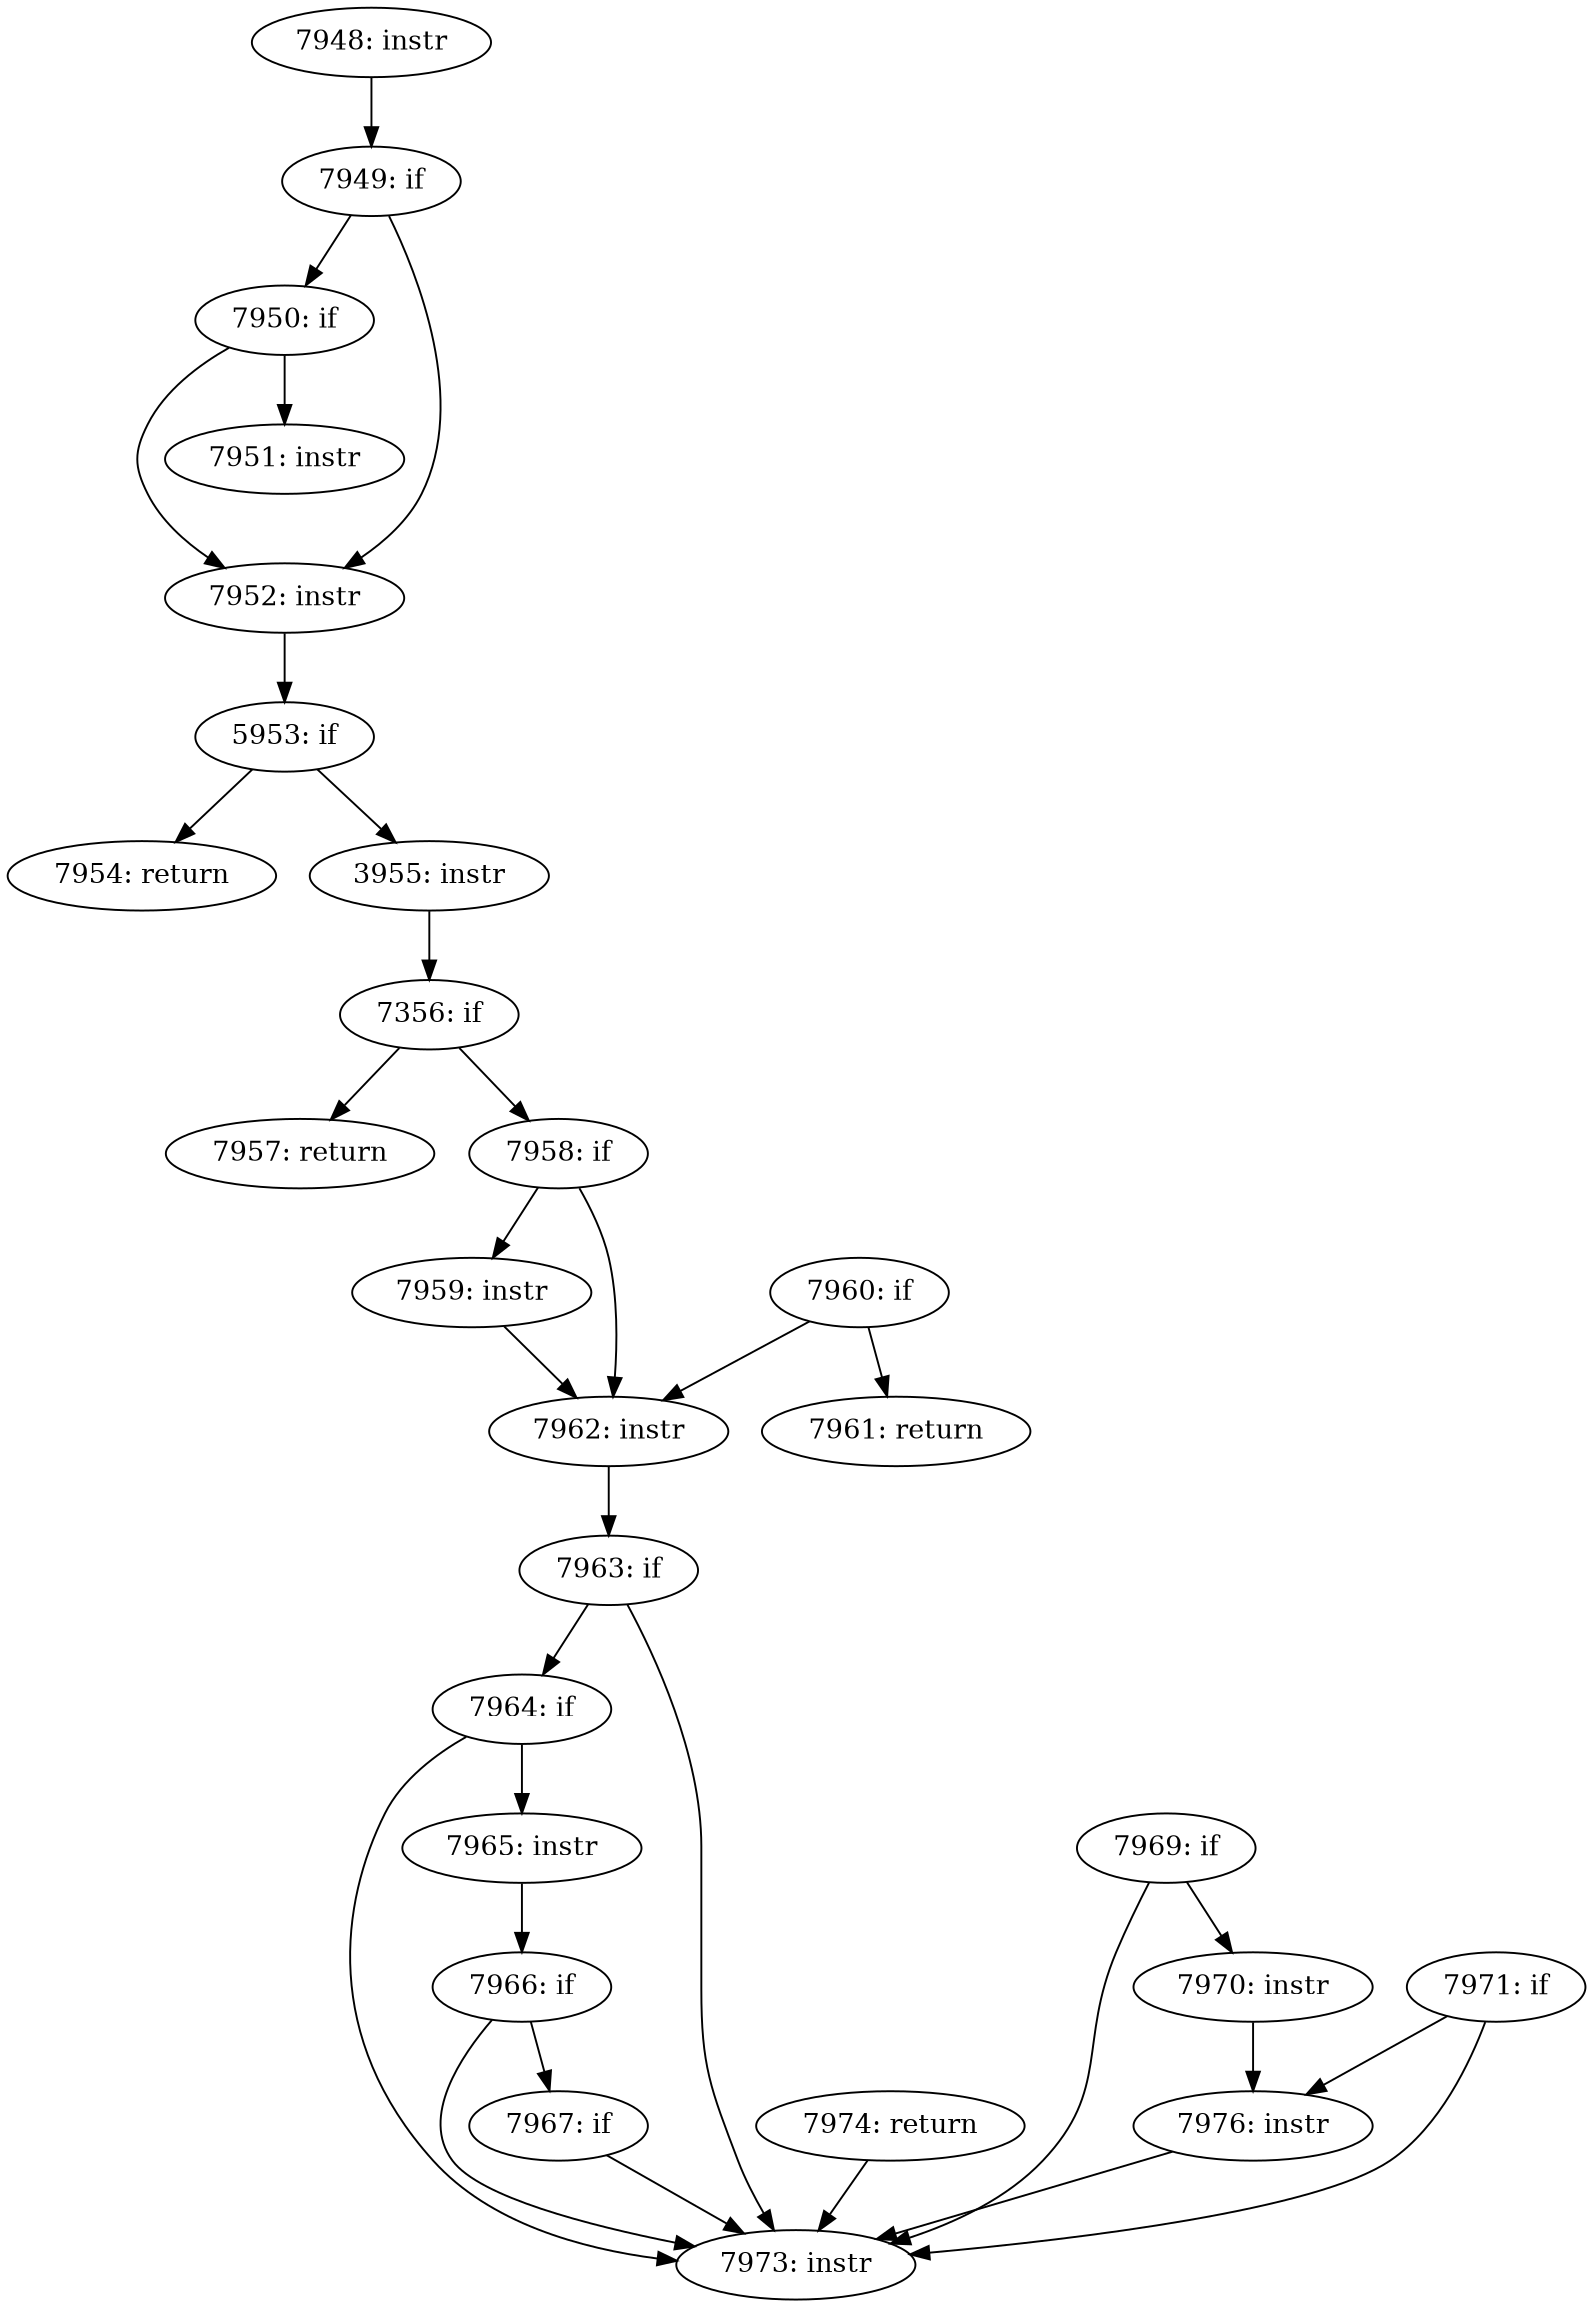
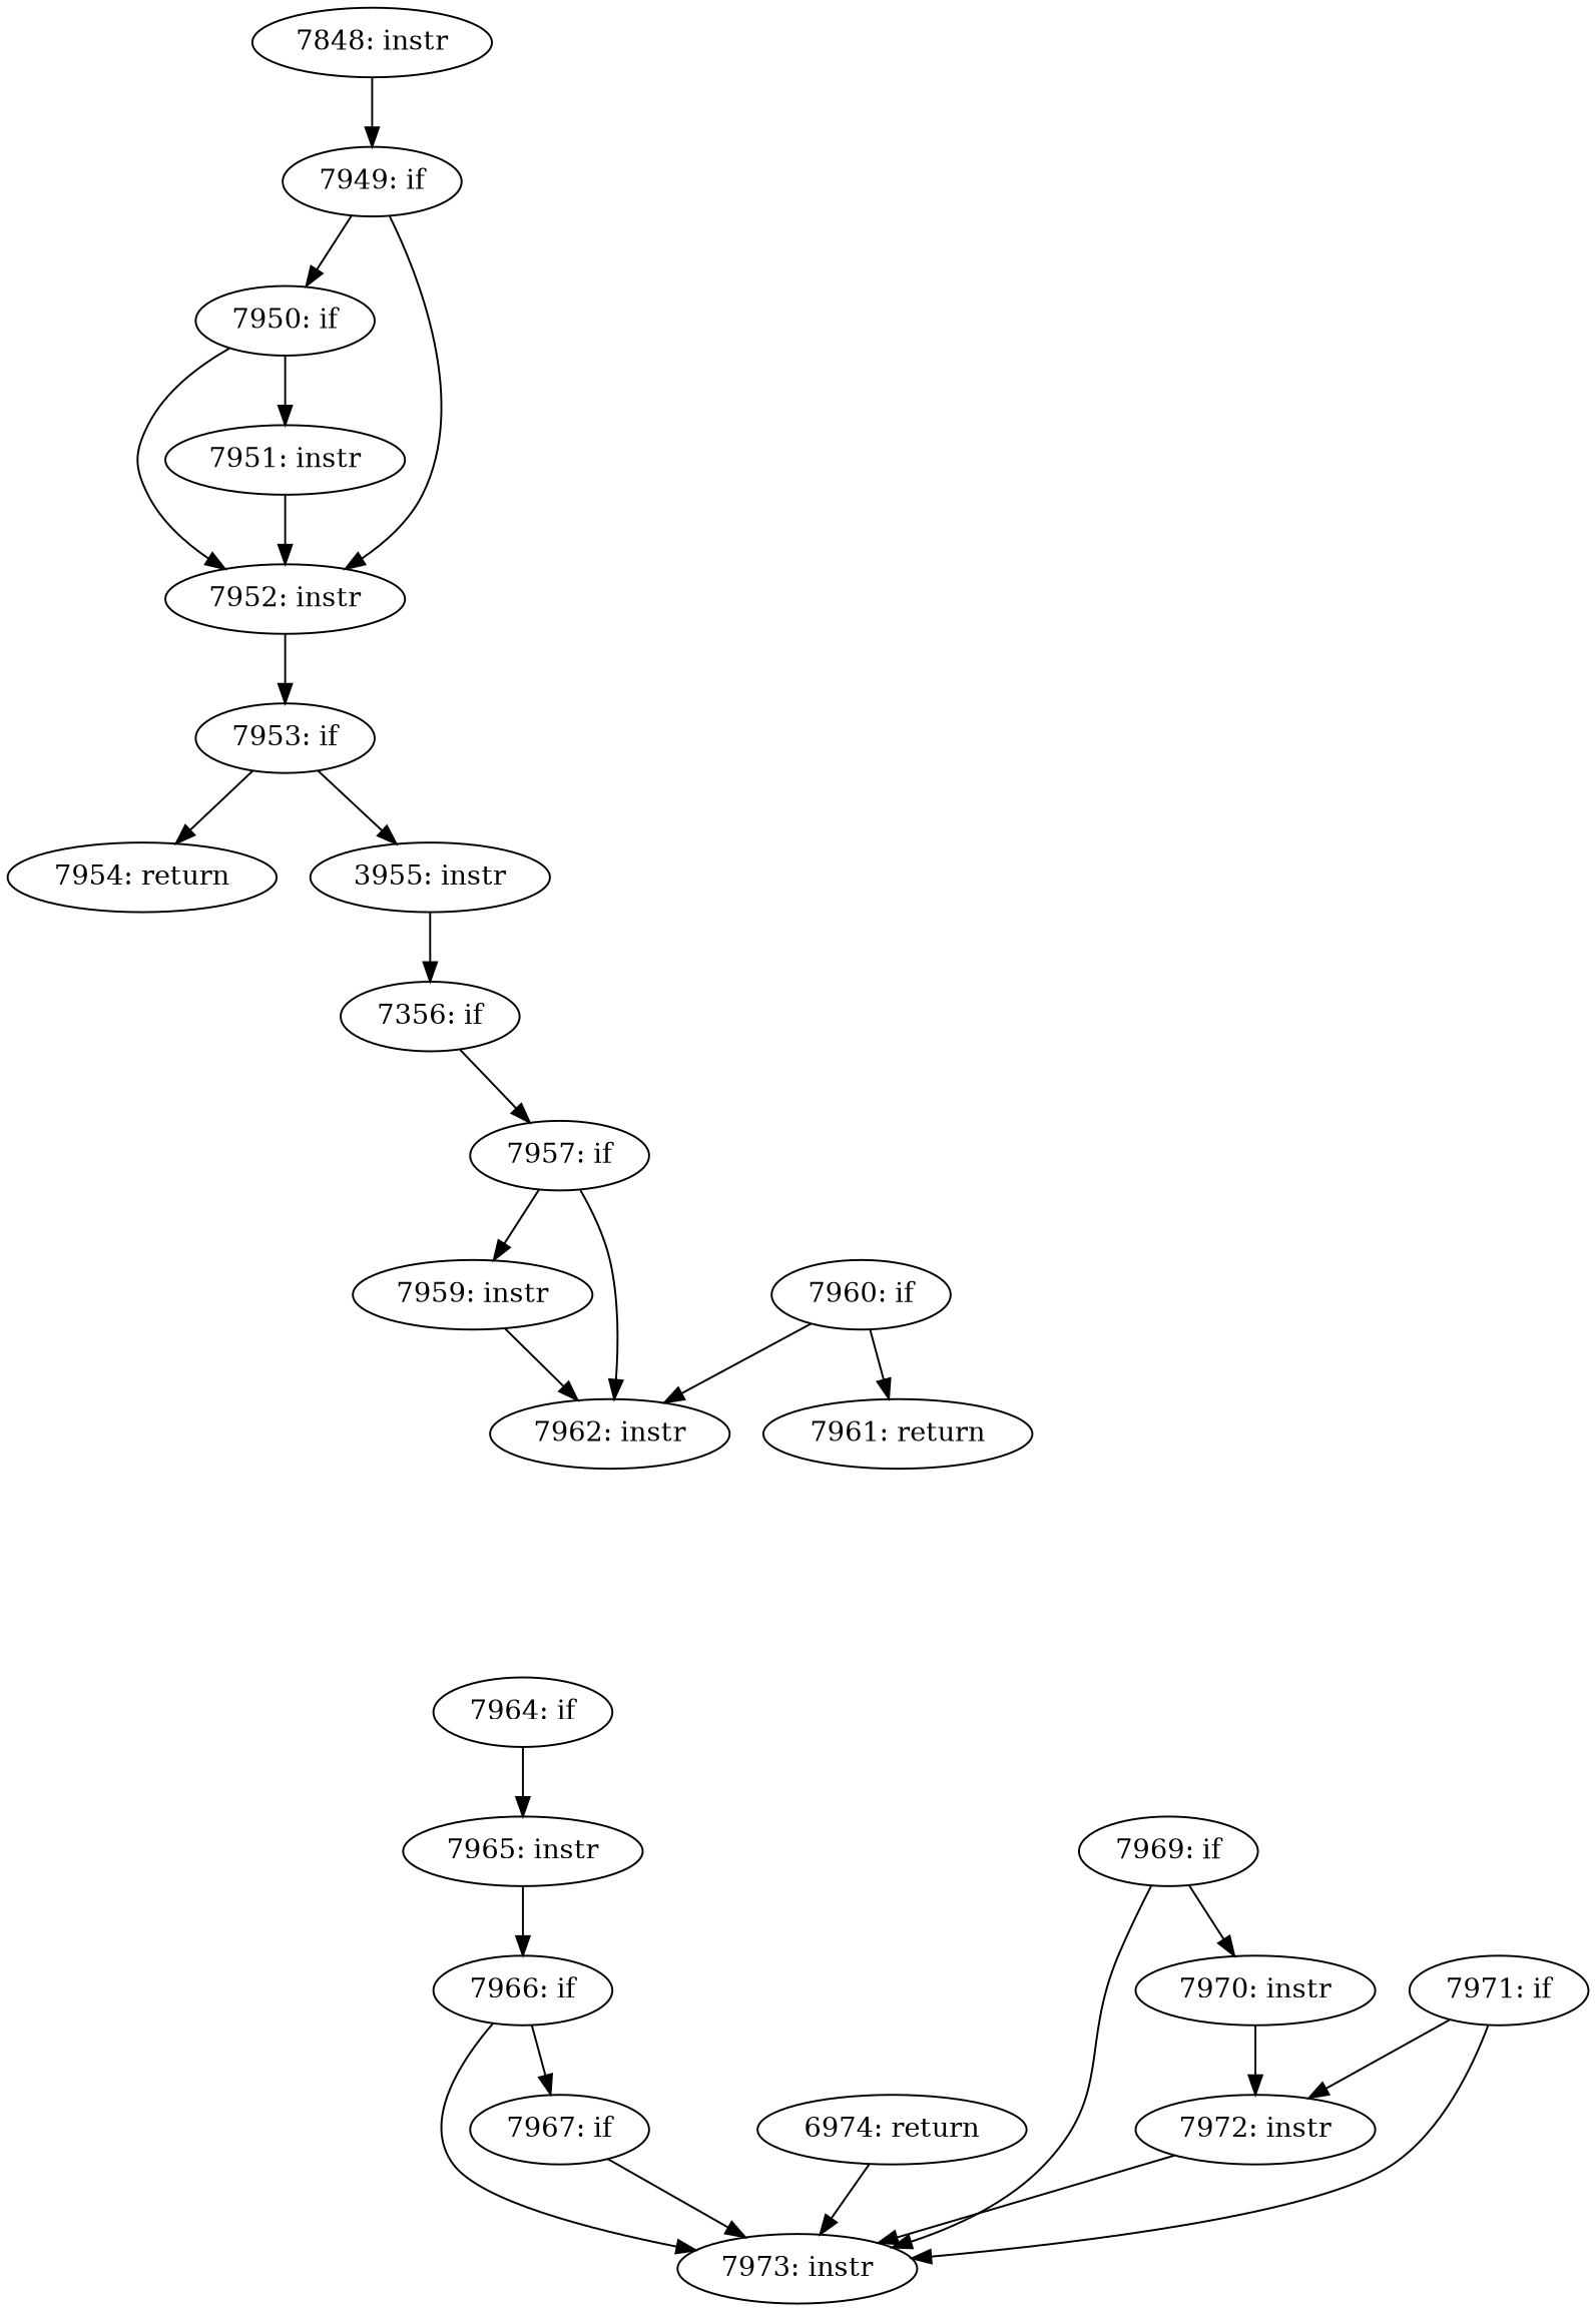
  digraph {
    fontname="DejaVu Serif"
    node [fontname="DejaVu Serif"]
    edge [fontname="DejaVu Serif"]
-   n1 [label="7948: instr"]
+   n1 [label="7848: instr"]
    n2 [label="7949: if"]
    n3 [label="7950: if"]
    n4 [label="7952: instr"]
    n5 [label="7951: instr"]
-   n6 [label="5953: if"]
+   n6 [label="7953: if"]
    n7 [label="7954: return"]
    n8 [label="3955: instr"]
    n9 [label="7356: if"]
-   n10 [label="7957: return"]
-   n11 [label="7958: if"]
+   n11 [label="7957: if"]
    n12 [label="7959: instr"]
    n13 [label="7962: instr"]
-   n14 [label="7963: if"]
    n15 [label="7960: if"]
    n16 [label="7961: return"]
    n17 [label="7964: if"]
    n18 [label="7973: instr"]
    n19 [label="7965: instr"]
    n20 [label="7966: if"]
-   n21 [label="7974: return"]
+   n21 [label="6974: return"]
    n22 [label="7967: if"]
    n23 [label="7969: if"]
    n24 [label="7970: instr"]
-   n25 [label="7976: instr"]
+   n25 [label="7972: instr"]
    n26 [label="7971: if"]
    n1 -> n2
    n2 -> n3
    n2 -> n4
    n3 -> n4
    n3 -> n5
    n4 -> n6
+   n5 -> n4
    n6 -> n7
    n6 -> n8
    n8 -> n9
-   n9 -> n10
    n9 -> n11
    n11 -> n12
    n11 -> n13
    n12 -> n13
-   n13 -> n14
-   n14 -> n17
-   n14 -> n18
    n15 -> n13
    n15 -> n16
-   n17 -> n18
    n17 -> n19
    n19 -> n20
    n20 -> n18
    n20 -> n22
    n21 -> n18
    n22 -> n18
    n23 -> n18
    n23 -> n24
    n24 -> n25
    n25 -> n18
    n26 -> n18
    n26 -> n25
  }
